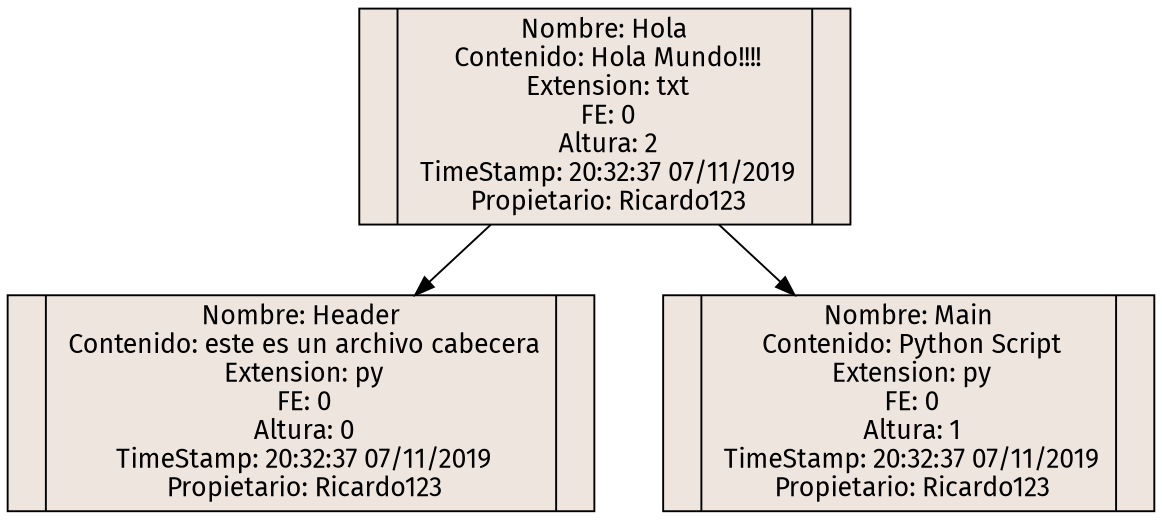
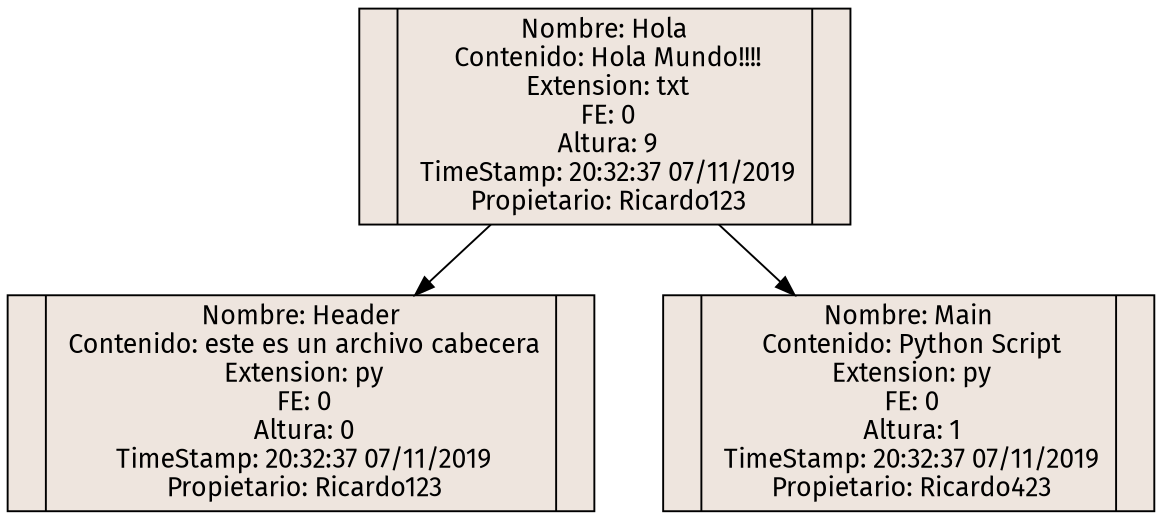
  digraph {
    fontname="Fira Sans"
    nodesep=0.5
    rankdir=TB
    splines=compound
    node [fillcolor=seashell2 fontname="Fira Sans" shape=record style=filled]
    edge [fontname="Fira Sans"]
    n1 [height=0.2 label="<C0>|Nombre: Header&#92;n Contenido: este es un archivo cabecera&#92;n Extension: py&#92;n FE: 0&#92;n Altura: 0&#92;n TimeStamp: 20:32:37 07/11/2019&#92;n Propietario: Ricardo123|<C1>" width=0.7]
-   n2 [height=0.2 label="<C0>|Nombre: Hola&#92;n Contenido: Hola Mundo!!!!&#92;n Extension: txt&#92;n FE: 0&#92;n Altura: 2&#92;n TimeStamp: 20:32:37 07/11/2019&#92;n Propietario: Ricardo123|<C1>" width=0.7]
-   n3 [height=0.2 label="<C0>|Nombre: Main&#92;n Contenido: Python Script&#92;n Extension: py&#92;n FE: 0&#92;n Altura: 1&#92;n TimeStamp: 20:32:37 07/11/2019&#92;n Propietario: Ricardo123|<C1>" width=0.7]
+   n2 [height=0.2 label="<C0>|Nombre: Hola&#92;n Contenido: Hola Mundo!!!!&#92;n Extension: txt&#92;n FE: 0&#92;n Altura: 9&#92;n TimeStamp: 20:32:37 07/11/2019&#92;n Propietario: Ricardo123|<C1>" width=0.7]
+   n3 [height=0.2 label="<C0>|Nombre: Main&#92;n Contenido: Python Script&#92;n Extension: py&#92;n FE: 0&#92;n Altura: 1&#92;n TimeStamp: 20:32:37 07/11/2019&#92;n Propietario: Ricardo423|<C1>" width=0.7]
    n2 -> n1
    n2 -> n3
  }
